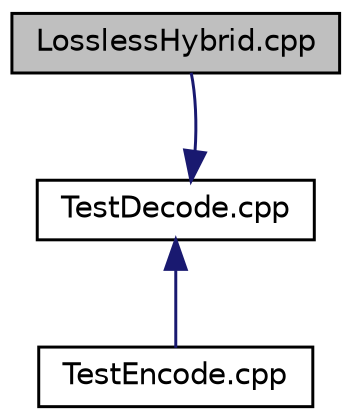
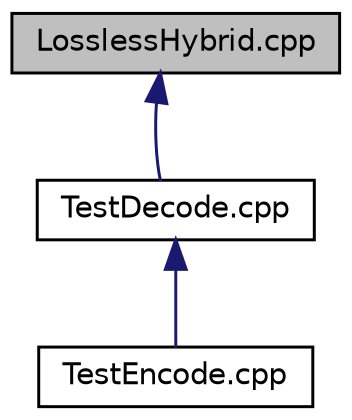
  digraph {
    node [color=black fillcolor=white fontname=Helvetica fontsize=10 shape=record style=filled]
    edge [color=midnightblue dir=back fontname=Helvetica fontsize=10 labelfontname=Helvetica labelfontsize=10 style=solid]
    n1 [fillcolor=grey75 fontcolor=black height=0.2 label="LosslessHybrid.cpp" width=0.4]
    n2 [height=0.2 label="TestDecode.cpp" width=0.4]
    n3 [height=0.2 label="TestEncode.cpp" width=0.4]
-   n2 -> n1
+   n1 -> n2
    n2 -> n3
  }
